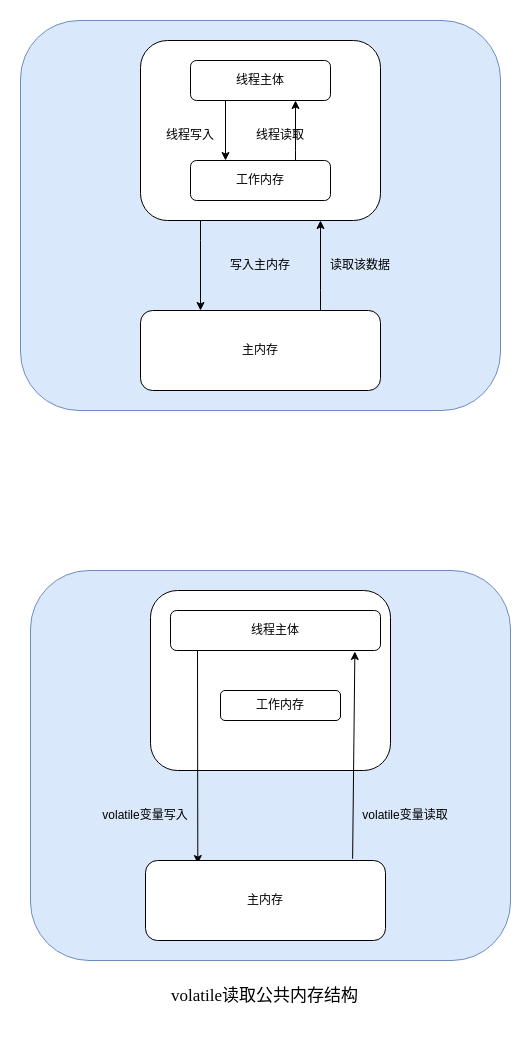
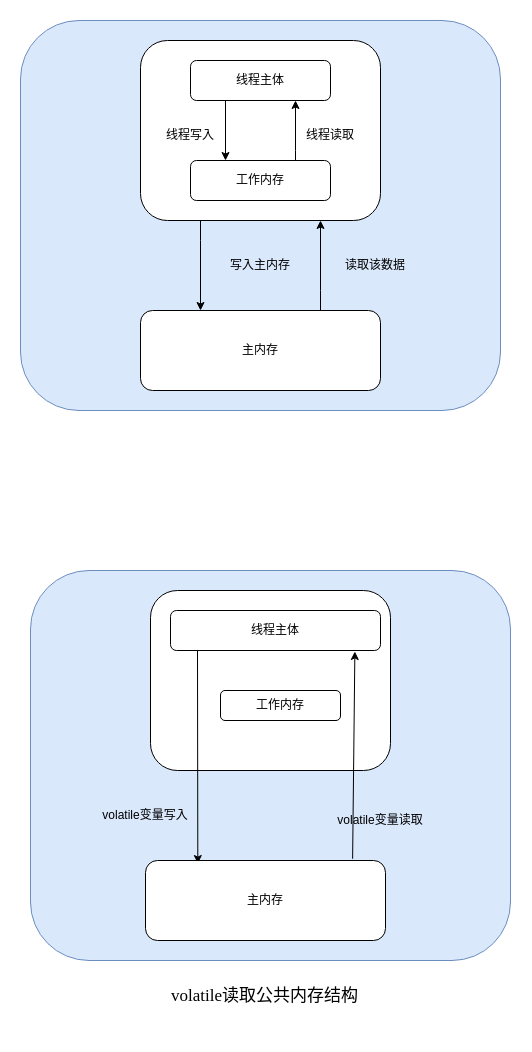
  <mxCell id="0" />
  <mxCell id="1" parent="0" />
  <mxCell id="2" value="" style="rounded=1;whiteSpace=wrap;html=1;fillColor=#dae8fc;strokeColor=#6c8ebf;" vertex="1" parent="1"><mxGeometry x="20" y="20" width="480" height="390" as="geometry" /></mxCell>
  <mxCell id="3" style="edgeStyle=orthogonalEdgeStyle;rounded=0;orthogonalLoop=1;jettySize=auto;html=1;entryX=0.25;entryY=0;entryDx=0;entryDy=0;" edge="1" parent="1" source="4" target="12"><mxGeometry relative="1" as="geometry"><Array as="points"><mxPoint x="200" y="240" /><mxPoint x="200" y="240" /></Array></mxGeometry></mxCell>
  <mxCell id="4" value="" style="rounded=1;whiteSpace=wrap;html=1;" vertex="1" parent="1"><mxGeometry x="140" y="40" width="240" height="180" as="geometry" /></mxCell>
  <mxCell id="5" value="线程主体" style="rounded=1;whiteSpace=wrap;html=1;" vertex="1" parent="1"><mxGeometry x="190" y="60" width="140" height="40" as="geometry" /></mxCell>
  <mxCell id="6" style="edgeStyle=orthogonalEdgeStyle;rounded=0;orthogonalLoop=1;jettySize=auto;html=1;entryX=0.75;entryY=1;entryDx=0;entryDy=0;" edge="1" parent="1" source="7" target="5"><mxGeometry relative="1" as="geometry"><Array as="points"><mxPoint x="295" y="150" /><mxPoint x="295" y="150" /></Array></mxGeometry></mxCell>
  <mxCell id="7" value="工作内存" style="rounded=1;whiteSpace=wrap;html=1;" vertex="1" parent="1"><mxGeometry x="190" y="160" width="140" height="40" as="geometry" /></mxCell>
  <mxCell id="8" value="" style="endArrow=classic;html=1;rounded=0;exitX=0.25;exitY=1;exitDx=0;exitDy=0;entryX=0.25;entryY=0;entryDx=0;entryDy=0;" edge="1" parent="1" source="5" target="7"><mxGeometry width="50" height="50" relative="1" as="geometry"><mxPoint x="350" y="330" as="sourcePoint" /><mxPoint x="400" y="280" as="targetPoint" /></mxGeometry></mxCell>
- <mxCell id="9" value="线程读取" style="text;html=1;strokeColor=none;fillColor=none;align=center;verticalAlign=middle;whiteSpace=wrap;rounded=0;" vertex="1" parent="1"><mxGeometry x="250" y="120" width="60" height="30" as="geometry" /></mxCell>
+ <mxCell id="9" value="线程读取" style="text;html=1;strokeColor=none;fillColor=none;align=center;verticalAlign=middle;whiteSpace=wrap;rounded=0;" vertex="1" parent="1"><mxGeometry x="300" y="120" width="60" height="30" as="geometry" /></mxCell>
  <mxCell id="10" value="线程写入" style="text;html=1;strokeColor=none;fillColor=none;align=center;verticalAlign=middle;whiteSpace=wrap;rounded=0;" vertex="1" parent="1"><mxGeometry x="160" y="120" width="60" height="30" as="geometry" /></mxCell>
  <mxCell id="11" style="edgeStyle=orthogonalEdgeStyle;rounded=0;orthogonalLoop=1;jettySize=auto;html=1;entryX=0.75;entryY=1;entryDx=0;entryDy=0;" edge="1" parent="1" source="12" target="4"><mxGeometry relative="1" as="geometry"><mxPoint x="320" y="230" as="targetPoint" /><Array as="points"><mxPoint x="320" y="290" /><mxPoint x="320" y="290" /></Array></mxGeometry></mxCell>
  <mxCell id="12" value="主内存" style="rounded=1;whiteSpace=wrap;html=1;" vertex="1" parent="1"><mxGeometry x="140" y="310" width="240" height="80" as="geometry" /></mxCell>
- <mxCell id="13" value="读取该数据" style="text;html=1;strokeColor=none;fillColor=none;align=center;verticalAlign=middle;whiteSpace=wrap;rounded=0;" vertex="1" parent="1"><mxGeometry x="315" y="250" width="90" height="30" as="geometry" /></mxCell>
+ <mxCell id="13" value="读取该数据" style="text;html=1;strokeColor=none;fillColor=none;align=center;verticalAlign=middle;whiteSpace=wrap;rounded=0;" vertex="1" parent="1"><mxGeometry x="330" y="250" width="90" height="30" as="geometry" /></mxCell>
  <mxCell id="14" value="写入主内存" style="text;html=1;strokeColor=none;fillColor=none;align=center;verticalAlign=middle;whiteSpace=wrap;rounded=0;" vertex="1" parent="1"><mxGeometry x="215" y="250" width="90" height="30" as="geometry" /></mxCell>
  <mxCell id="15" value="" style="rounded=1;whiteSpace=wrap;html=1;fillColor=#dae8fc;strokeColor=#6c8ebf;" vertex="1" parent="1"><mxGeometry x="30" y="570" width="480" height="390" as="geometry" /></mxCell>
  <mxCell id="16" value="" style="rounded=1;whiteSpace=wrap;html=1;" vertex="1" parent="1"><mxGeometry x="150" y="590" width="240" height="180" as="geometry" /></mxCell>
  <mxCell id="17" value="线程主体" style="rounded=1;whiteSpace=wrap;html=1;" vertex="1" parent="1"><mxGeometry x="170" y="610" width="210" height="40" as="geometry" /></mxCell>
  <mxCell id="18" value="工作内存" style="rounded=1;whiteSpace=wrap;html=1;" vertex="1" parent="1"><mxGeometry x="220" y="690" width="120" height="30" as="geometry" /></mxCell>
  <mxCell id="19" value="" style="endArrow=classic;html=1;rounded=0;entryX=0.218;entryY=0.038;entryDx=0;entryDy=0;entryPerimeter=0;" edge="1" target="20" parent="1"><mxGeometry width="50" height="50" relative="1" as="geometry"><mxPoint x="197" y="650" as="sourcePoint" /><mxPoint x="210" y="860" as="targetPoint" /></mxGeometry></mxCell>
  <mxCell id="20" value="主内存" style="rounded=1;whiteSpace=wrap;html=1;" vertex="1" parent="1"><mxGeometry x="145" y="860" width="240" height="80" as="geometry" /></mxCell>
- <mxCell id="21" value="volatile变量读取" style="text;html=1;strokeColor=none;fillColor=none;align=center;verticalAlign=middle;whiteSpace=wrap;rounded=0;" vertex="1" parent="1"><mxGeometry x="360" y="800" width="90" height="30" as="geometry" /></mxCell>
+ <mxCell id="21" value="volatile变量读取" style="text;html=1;strokeColor=none;fillColor=none;align=center;verticalAlign=middle;whiteSpace=wrap;rounded=0;" vertex="1" parent="1"><mxGeometry x="335" y="805" width="90" height="30" as="geometry" /></mxCell>
  <mxCell id="22" value="volatile变量写入" style="text;html=1;strokeColor=none;fillColor=none;align=center;verticalAlign=middle;whiteSpace=wrap;rounded=0;" vertex="1" parent="1"><mxGeometry x="100" y="800" width="90" height="30" as="geometry" /></mxCell>
  <mxCell id="23" value="&lt;pre&gt;&lt;font face=&quot;Comic Sans MS&quot;&gt;volatile读取公共内存结构&lt;/font&gt;&lt;/pre&gt;" style="text;html=1;align=center;verticalAlign=middle;resizable=0;points=[];autosize=1;strokeColor=none;fillColor=none;strokeWidth=0;fontSize=17;fontFamily=Times New Roman;" vertex="1" parent="1"><mxGeometry x="154" y="960" width="220" height="70" as="geometry" /></mxCell>
  <mxCell id="24" value="" style="endArrow=classic;html=1;rounded=0;exitX=0.863;exitY=-0.022;exitDx=0;exitDy=0;exitPerimeter=0;entryX=0.878;entryY=1.025;entryDx=0;entryDy=0;entryPerimeter=0;" edge="1" parent="1" source="20" target="17"><mxGeometry width="50" height="50" relative="1" as="geometry"><mxPoint x="349" y="653" as="sourcePoint" /><mxPoint x="400" y="710" as="targetPoint" /></mxGeometry></mxCell>
